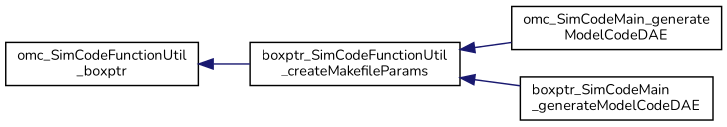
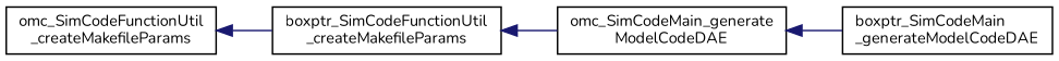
  digraph {
    fontname=Nunito
    rankdir=LR
    node [color=black fillcolor=white fontname=Nunito fontsize=10 shape=record style=filled]
    edge [color=midnightblue dir=back fontname=Nunito fontsize=10 labelfontname=Helvetica labelfontsize=10 style=solid]
-   n1 [height=0.2 label="omc_SimCodeFunctionUtil\l_boxptr" width=0.4]
+   n1 [height=0.2 label="omc_SimCodeFunctionUtil\l_createMakefileParams" width=0.4]
    n2 [height=0.2 label="boxptr_SimCodeFunctionUtil\l_createMakefileParams" width=0.4]
    n3 [height=0.2 label="omc_SimCodeMain_generate\lModelCodeDAE" width=0.4]
    n4 [height=0.2 label="boxptr_SimCodeMain\l_generateModelCodeDAE" width=0.4]
    n1 -> n2
    n2 -> n3
-   n2 -> n4
+   n3 -> n4
  }
